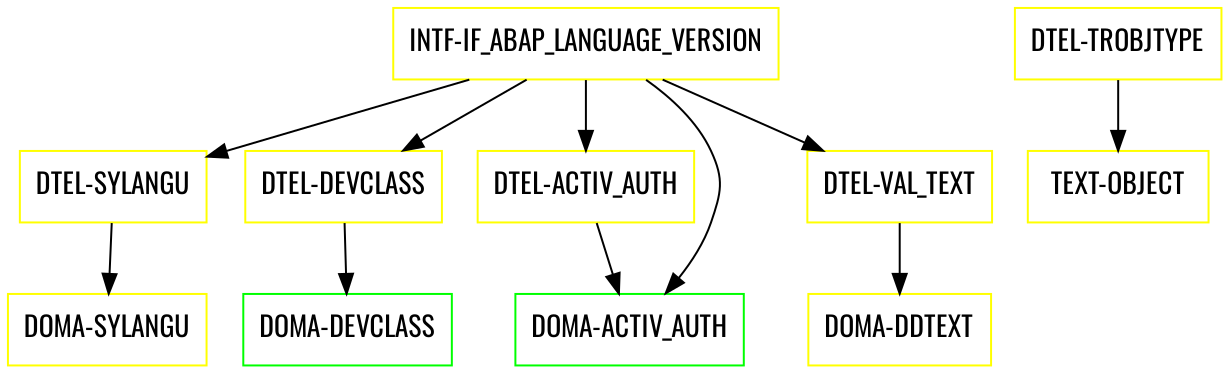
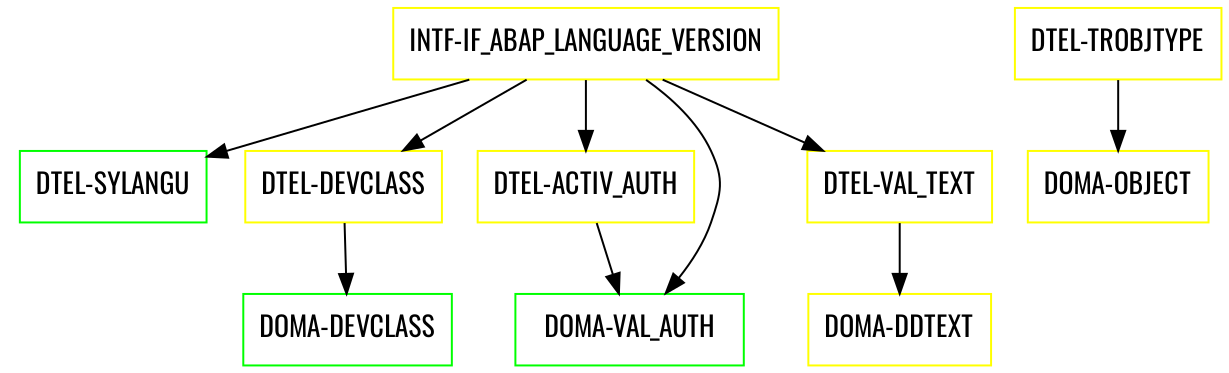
  digraph {
    fontname=Oswald
    node [color=yellow fontname=Oswald shape=box]
    edge [fontname=Oswald]
    "INTF-IF_ABAP_LANGUAGE_VERSION"
-   "DTEL-SYLANGU"
+   "DTEL-SYLANGU" [color=green]
    "DTEL-DEVCLASS"
    "DTEL-ACTIV_AUTH"
    "DTEL-VAL_TEXT"
-   "DOMA-ACTIV_AUTH" [color=green]
-   "DOMA-SYLANGU"
+   "DOMA-ACTIV_AUTH" [color=green label="DOMA-VAL_AUTH"]
    "DOMA-DEVCLASS" [color=green]
    "DTEL-TROBJTYPE"
-   "DOMA-OBJECT" [label="TEXT-OBJECT"]
+   "DOMA-OBJECT"
    "DOMA-DDTEXT"
    "INTF-IF_ABAP_LANGUAGE_VERSION" -> "DTEL-SYLANGU"
    "INTF-IF_ABAP_LANGUAGE_VERSION" -> "DTEL-DEVCLASS"
    "INTF-IF_ABAP_LANGUAGE_VERSION" -> "DTEL-ACTIV_AUTH"
    "INTF-IF_ABAP_LANGUAGE_VERSION" -> "DTEL-VAL_TEXT"
    "INTF-IF_ABAP_LANGUAGE_VERSION" -> "DOMA-ACTIV_AUTH"
-   "DTEL-SYLANGU" -> "DOMA-SYLANGU"
    "DTEL-DEVCLASS" -> "DOMA-DEVCLASS"
    "DTEL-ACTIV_AUTH" -> "DOMA-ACTIV_AUTH"
    "DTEL-VAL_TEXT" -> "DOMA-DDTEXT"
    "DTEL-TROBJTYPE" -> "DOMA-OBJECT"
  }
